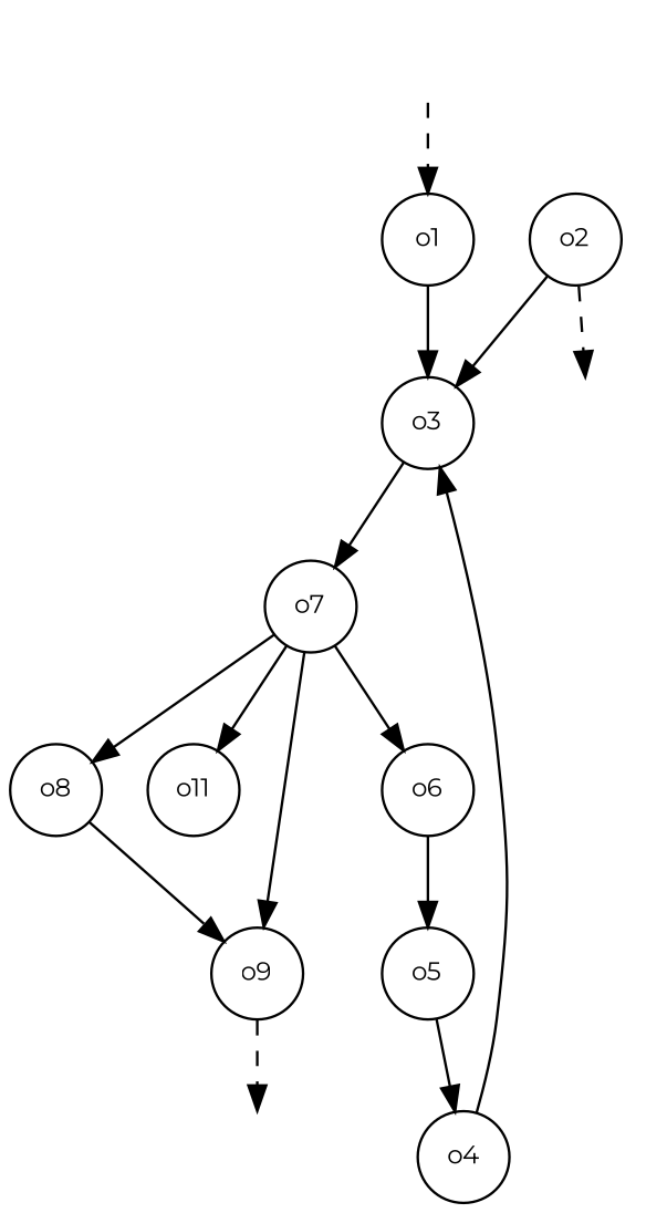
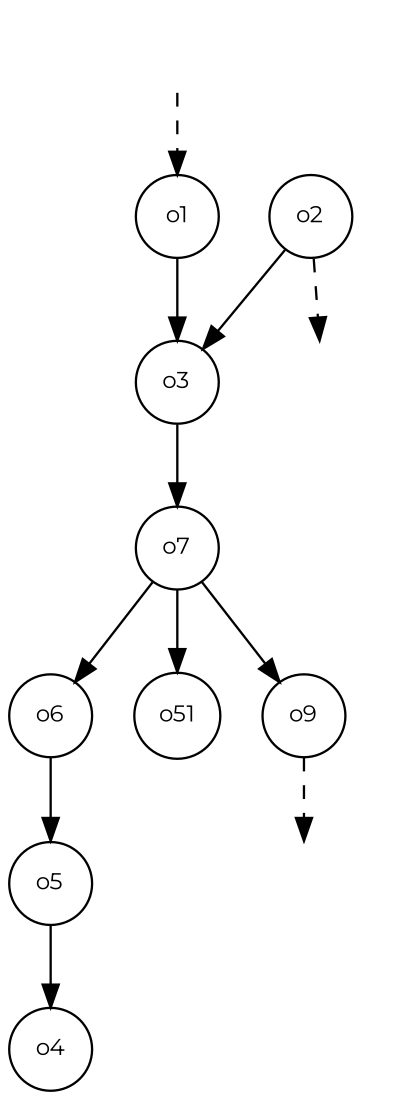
  digraph {
    fontname=Montserrat
    fontsize=5
    splines=true
    node [fontname=Montserrat fontsize=10 shape=circle]
    edge [fontname=Montserrat]
    o1
    o3
    o7
    o2
    o13 [style=invisible shape=""]
    o6
-   o8
-   o11
+   o11 [label=o51]
    o9
    o4
    o5
    o14 [style=invisible shape=""]
    o12 [style=invisible shape=""]
    o1 -> o3
    o3 -> o7
    o7 -> o6
-   o7 -> o8
    o7 -> o11
    o7 -> o9
    o2 -> o3
    o2 -> o13 [style=dashed]
    o6 -> o5
-   o8 -> o9
    o9 -> o14 [style=dashed]
-   o4 -> o3
    o5 -> o4
    o12 -> o1 [style=dashed]
  }
